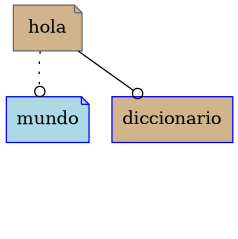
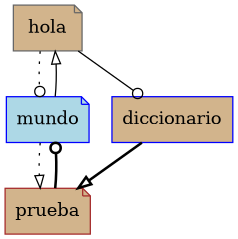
  digraph {
    rankdir=TB
    node [color=blue fillcolor=tan shape=note style=filled]
    edge [arrowhead=odot style=dotted]
    hola [color=gray40]
    mundo [fillcolor=lightblue]
    diccionario [shape=box]
+   prueba [color=brown]
    hola -> mundo
    hola -> diccionario [style=solid]
+   mundo -> hola [arrowhead=onormal style=solid]
+   mundo -> prueba [arrowhead=onormal]
+   diccionario -> prueba [arrowhead=onormal style=bold]
+   prueba -> mundo [style=bold]
  }
